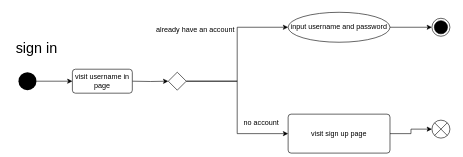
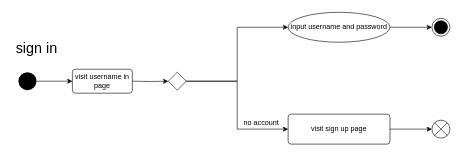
  <mxCell id="0" />
  <mxCell id="1" parent="0" />
  <mxCell id="2" style="edgeStyle=orthogonalEdgeStyle;rounded=0;orthogonalLoop=1;jettySize=auto;html=1;entryX=0;entryY=0.5;entryDx=0;entryDy=0;" edge="1" parent="1" target="7"><mxGeometry relative="1" as="geometry"><mxPoint x="220" y="135" as="sourcePoint" /></mxGeometry></mxCell>
  <mxCell id="3" style="edgeStyle=orthogonalEdgeStyle;rounded=0;orthogonalLoop=1;jettySize=auto;html=1;entryX=0;entryY=0.5;entryDx=0;entryDy=0;fontSize=12;" edge="1" parent="1" source="4" target="17"><mxGeometry relative="1" as="geometry" /></mxCell>
  <mxCell id="4" value="" style="ellipse;fillColor=#000000;strokeColor=none;" vertex="1" parent="1"><mxGeometry x="30" y="120" width="30" height="30" as="geometry" /></mxCell>
  <mxCell id="5" style="edgeStyle=orthogonalEdgeStyle;rounded=0;orthogonalLoop=1;jettySize=auto;html=1;entryX=0;entryY=0.5;entryDx=0;entryDy=0;" edge="1" parent="1" source="7" target="9"><mxGeometry relative="1" as="geometry" /></mxCell>
  <mxCell id="6" style="edgeStyle=orthogonalEdgeStyle;rounded=0;orthogonalLoop=1;jettySize=auto;html=1;entryX=0;entryY=0.5;entryDx=0;entryDy=0;" edge="1" parent="1" source="7" target="11"><mxGeometry relative="1" as="geometry" /></mxCell>
  <mxCell id="7" value="" style="rhombus;" vertex="1" parent="1"><mxGeometry x="280" y="120" width="30" height="30" as="geometry" /></mxCell>
  <mxCell id="8" style="edgeStyle=orthogonalEdgeStyle;rounded=0;orthogonalLoop=1;jettySize=auto;html=1;entryX=0;entryY=0.5;entryDx=0;entryDy=0;" edge="1" parent="1" source="9" target="12"><mxGeometry relative="1" as="geometry" /></mxCell>
  <mxCell id="9" value="input username and password" style="ellipse;html=1;align=center;verticalAlign=middle;absoluteArcSize=1;arcSize=10;dashed=0;whiteSpace=wrap;" vertex="1" parent="1"><mxGeometry x="480" y="20" width="170" height="50" as="geometry" /></mxCell>
  <mxCell id="10" style="edgeStyle=orthogonalEdgeStyle;rounded=0;orthogonalLoop=1;jettySize=auto;html=1;entryX=0;entryY=0.5;entryDx=0;entryDy=0;" edge="1" parent="1" source="11" target="13"><mxGeometry relative="1" as="geometry" /></mxCell>
- <mxCell id="11" value="visit sign up page" style="html=1;align=center;verticalAlign=middle;rounded=1;absoluteArcSize=1;arcSize=10;dashed=0;whiteSpace=wrap;" vertex="1" parent="1"><mxGeometry x="480" y="190" width="170" height="65" as="geometry" /></mxCell>
+ <mxCell id="11" value="visit sign up page" style="html=1;align=center;verticalAlign=middle;rounded=1;absoluteArcSize=1;arcSize=10;dashed=0;whiteSpace=wrap;" vertex="1" parent="1"><mxGeometry x="480" y="190" width="170" height="50" as="geometry" /></mxCell>
  <mxCell id="12" value="" style="ellipse;html=1;shape=endState;fillColor=#000000;strokeColor=#000000;" vertex="1" parent="1"><mxGeometry x="720" y="30" width="30" height="30" as="geometry" /></mxCell>
  <mxCell id="13" value="" style="shape=sumEllipse;perimeter=ellipsePerimeter;whiteSpace=wrap;html=1;backgroundOutline=1;" vertex="1" parent="1"><mxGeometry x="720" y="200" width="30" height="30" as="geometry" /></mxCell>
  <mxCell id="14" value="&lt;font style=&quot;font-size: 24px;&quot;&gt;sign in&lt;/font&gt;" style="text;html=1;align=center;verticalAlign=middle;resizable=0;points=[];autosize=1;strokeColor=none;fillColor=none;" vertex="1" parent="1"><mxGeometry x="20" y="70" width="80" height="20" as="geometry" /></mxCell>
- <mxCell id="15" value="&lt;font style=&quot;font-size: 12px;&quot;&gt;already have an account&lt;/font&gt;" style="text;html=1;align=center;verticalAlign=middle;resizable=0;points=[];autosize=1;strokeColor=none;fillColor=none;fontSize=24;" vertex="1" parent="1"><mxGeometry x="250" y="25" width="150" height="40" as="geometry" /></mxCell>
  <mxCell id="16" value="&lt;font style=&quot;font-size: 12px;&quot;&gt;no account&lt;/font&gt;" style="text;html=1;align=center;verticalAlign=middle;resizable=0;points=[];autosize=1;strokeColor=none;fillColor=none;fontSize=24;" vertex="1" parent="1"><mxGeometry x="400" y="180" width="70" height="40" as="geometry" /></mxCell>
  <mxCell id="17" value="visit username in page" style="html=1;align=center;verticalAlign=middle;rounded=1;absoluteArcSize=1;arcSize=10;dashed=0;fontSize=12;whiteSpace=wrap;" vertex="1" parent="1"><mxGeometry x="120" y="115" width="100" height="40" as="geometry" /></mxCell>
